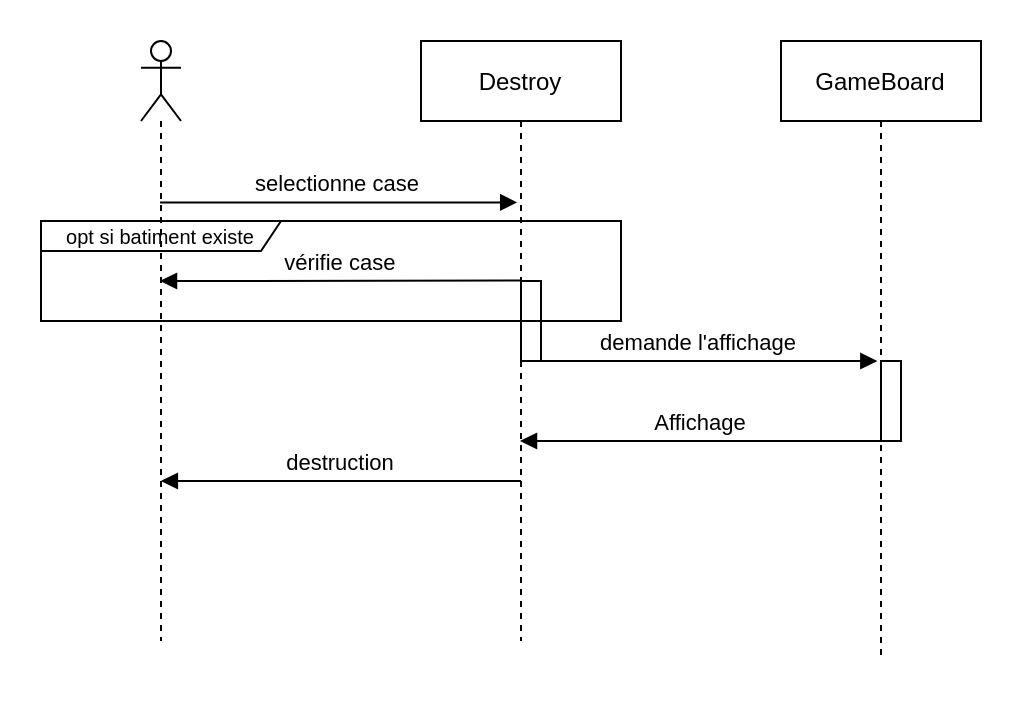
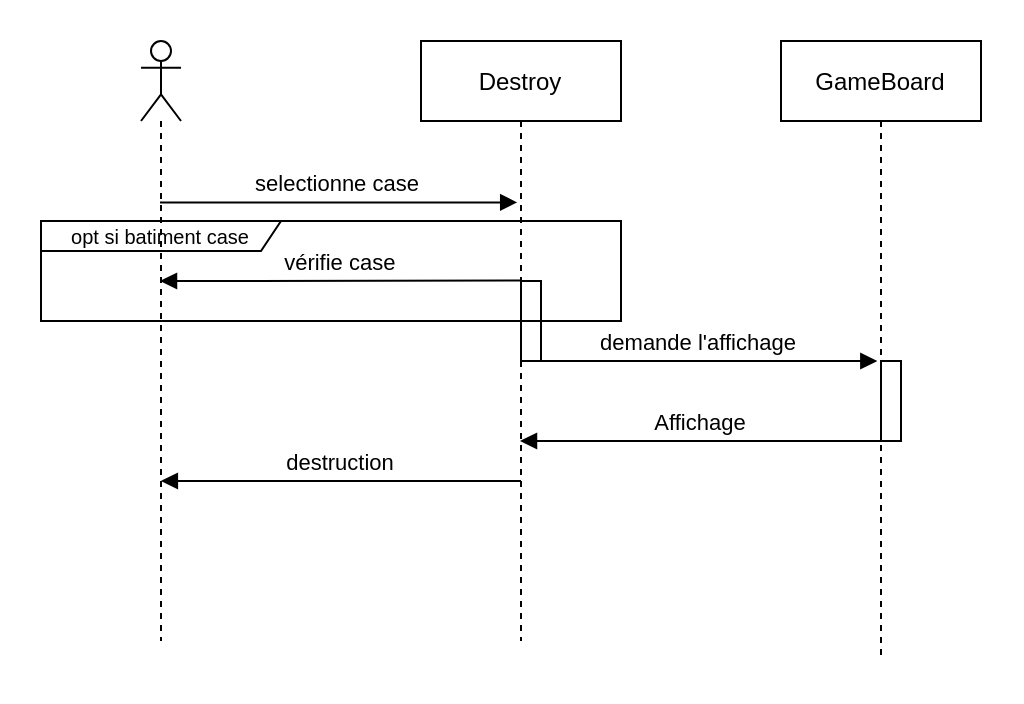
  <mxCell id="0" />
  <mxCell id="1" parent="0" />
  <mxCell id="2" value="Destroy" style="shape=umlLifeline;perimeter=lifelinePerimeter;container=1;collapsible=0;recursiveResize=0;rounded=0;shadow=0;strokeWidth=1;" parent="1" vertex="1"><mxGeometry x="210" y="20" width="100" height="300" as="geometry" /></mxCell>
  <mxCell id="3" value="demande l'affichage" style="verticalAlign=bottom;endArrow=block;entryX=0.481;entryY=0.269;shadow=0;strokeWidth=1;entryDx=0;entryDy=0;entryPerimeter=0;" edge="1" parent="2"><mxGeometry relative="1" as="geometry"><mxPoint x="49.999" y="160.0" as="sourcePoint" /><mxPoint x="228.17" y="160.0" as="targetPoint" /></mxGeometry></mxCell>
  <mxCell id="4" value="selectionne case" style="verticalAlign=bottom;endArrow=block;entryX=0.481;entryY=0.269;shadow=0;strokeWidth=1;entryDx=0;entryDy=0;entryPerimeter=0;" parent="1" source="7" target="2" edge="1"><mxGeometry relative="1" as="geometry"><mxPoint x="85" y="100" as="sourcePoint" /><mxPoint x="250" y="100" as="targetPoint" /></mxGeometry></mxCell>
  <mxCell id="5" value="vérifie case" style="verticalAlign=bottom;endArrow=block;shadow=0;strokeWidth=1;exitX=0.499;exitY=0.399;exitDx=0;exitDy=0;exitPerimeter=0;" parent="1" source="2" target="7" edge="1"><mxGeometry relative="1" as="geometry"><mxPoint x="250" y="140" as="sourcePoint" /><mxPoint x="90" y="140" as="targetPoint" /><Array as="points"><mxPoint x="100" y="140" /></Array></mxGeometry></mxCell>
- <mxCell id="6" value="&lt;font style=&quot;font-size: 10px&quot;&gt;opt si batiment existe&lt;/font&gt;" style="shape=umlFrame;whiteSpace=wrap;html=1;fillColor=none;width=120;height=15;" vertex="1" parent="1"><mxGeometry x="20" y="110" width="290" height="50" as="geometry" /></mxCell>
+ <mxCell id="6" value="&lt;font style=&quot;font-size: 10px&quot;&gt;opt si batiment case&lt;/font&gt;" style="shape=umlFrame;whiteSpace=wrap;html=1;fillColor=none;width=120;height=15;" vertex="1" parent="1"><mxGeometry x="20" y="110" width="290" height="50" as="geometry" /></mxCell>
  <mxCell id="7" value="" style="shape=umlLifeline;participant=umlActor;perimeter=lifelinePerimeter;whiteSpace=wrap;html=1;container=1;collapsible=0;recursiveResize=0;verticalAlign=top;spacingTop=36;outlineConnect=0;" vertex="1" parent="1"><mxGeometry x="70" y="20" width="20" height="300" as="geometry" /></mxCell>
  <mxCell id="8" value="GameBoard" style="shape=umlLifeline;perimeter=lifelinePerimeter;container=1;collapsible=0;recursiveResize=0;rounded=0;shadow=0;strokeWidth=1;size=40;" vertex="1" parent="1"><mxGeometry x="390" y="20" width="100" height="310" as="geometry" /></mxCell>
  <mxCell id="9" value="" style="rounded=0;whiteSpace=wrap;html=1;fontSize=10;fillColor=none;" vertex="1" parent="8"><mxGeometry x="50" y="160" width="10" height="40" as="geometry" /></mxCell>
  <mxCell id="10" value="Affichage" style="verticalAlign=bottom;endArrow=block;shadow=0;strokeWidth=1;" edge="1" parent="1" target="2"><mxGeometry relative="1" as="geometry"><mxPoint x="440" y="220" as="sourcePoint" /><mxPoint x="310" y="220" as="targetPoint" /></mxGeometry></mxCell>
  <mxCell id="11" value="" style="rounded=0;whiteSpace=wrap;html=1;fontSize=10;fillColor=none;" vertex="1" parent="1"><mxGeometry x="260" y="140" width="10" height="40" as="geometry" /></mxCell>
  <mxCell id="12" value="destruction" style="verticalAlign=bottom;endArrow=block;shadow=0;strokeWidth=1;" edge="1" parent="1"><mxGeometry x="-0.0" relative="1" as="geometry"><mxPoint x="260" y="240" as="sourcePoint" /><mxPoint x="79.929" y="240" as="targetPoint" /><mxPoint as="offset" /></mxGeometry></mxCell>
